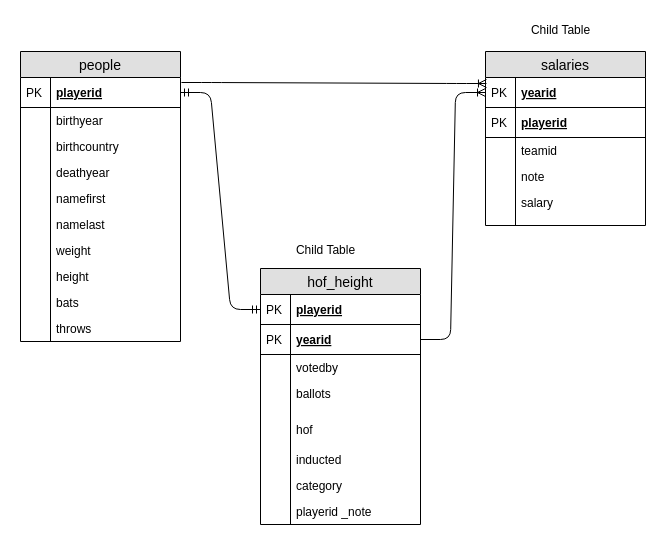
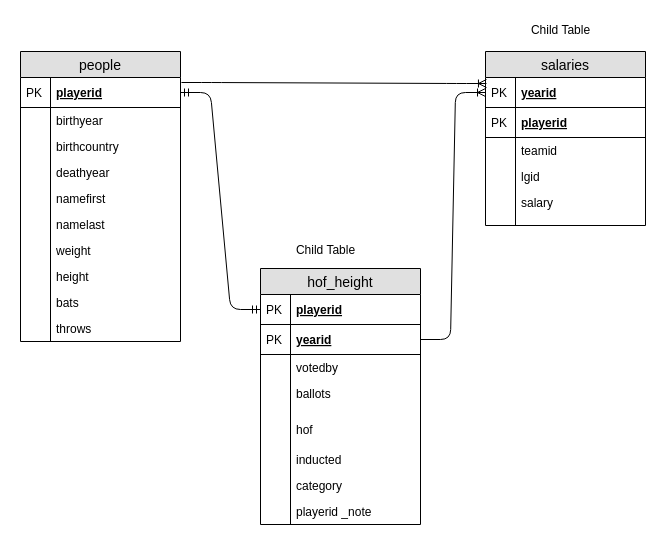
  <mxCell id="0" />
  <mxCell id="1" parent="0" />
  <mxCell id="2" value="people" style="swimlane;fontStyle=0;childLayout=stackLayout;horizontal=1;startSize=26;fillColor=#e0e0e0;horizontalStack=0;resizeParent=1;resizeParentMax=0;resizeLast=0;collapsible=1;marginBottom=0;swimlaneFillColor=#ffffff;align=center;fontSize=14;" parent="1" vertex="1"><mxGeometry x="20" y="51" width="160" height="290" as="geometry" /></mxCell>
  <mxCell id="3" value="playerid" style="shape=partialRectangle;top=0;left=0;right=0;bottom=1;align=left;verticalAlign=middle;fillColor=none;spacingLeft=34;spacingRight=4;overflow=hidden;rotatable=0;points=[[0,0.5],[1,0.5]];portConstraint=eastwest;dropTarget=0;fontStyle=5;fontSize=12;" parent="2" vertex="1"><mxGeometry y="26" width="160" height="30" as="geometry" /></mxCell>
  <mxCell id="4" value="PK" style="shape=partialRectangle;top=0;left=0;bottom=0;fillColor=none;align=left;verticalAlign=middle;spacingLeft=4;spacingRight=4;overflow=hidden;rotatable=0;points=[];portConstraint=eastwest;part=1;fontSize=12;" parent="3" vertex="1" connectable="0"><mxGeometry width="30" height="30" as="geometry" /></mxCell>
  <mxCell id="5" value="birthyear" style="shape=partialRectangle;top=0;left=0;right=0;bottom=0;align=left;verticalAlign=top;fillColor=none;spacingLeft=34;spacingRight=4;overflow=hidden;rotatable=0;points=[[0,0.5],[1,0.5]];portConstraint=eastwest;dropTarget=0;fontSize=12;" parent="2" vertex="1"><mxGeometry y="56" width="160" height="26" as="geometry" /></mxCell>
  <mxCell id="6" value="" style="shape=partialRectangle;top=0;left=0;bottom=0;fillColor=none;align=left;verticalAlign=top;spacingLeft=4;spacingRight=4;overflow=hidden;rotatable=0;points=[];portConstraint=eastwest;part=1;fontSize=12;" parent="5" vertex="1" connectable="0"><mxGeometry width="30" height="26" as="geometry" /></mxCell>
  <mxCell id="7" value="birthcountry" style="shape=partialRectangle;top=0;left=0;right=0;bottom=0;align=left;verticalAlign=top;fillColor=none;spacingLeft=34;spacingRight=4;overflow=hidden;rotatable=0;points=[[0,0.5],[1,0.5]];portConstraint=eastwest;dropTarget=0;fontSize=12;" parent="2" vertex="1"><mxGeometry y="82" width="160" height="26" as="geometry" /></mxCell>
  <mxCell id="8" value="" style="shape=partialRectangle;top=0;left=0;bottom=0;fillColor=none;align=left;verticalAlign=top;spacingLeft=4;spacingRight=4;overflow=hidden;rotatable=0;points=[];portConstraint=eastwest;part=1;fontSize=12;" parent="7" vertex="1" connectable="0"><mxGeometry width="30" height="26" as="geometry" /></mxCell>
  <mxCell id="9" value="deathyear" style="shape=partialRectangle;top=0;left=0;right=0;bottom=0;align=left;verticalAlign=top;fillColor=none;spacingLeft=34;spacingRight=4;overflow=hidden;rotatable=0;points=[[0,0.5],[1,0.5]];portConstraint=eastwest;dropTarget=0;fontSize=12;" parent="2" vertex="1"><mxGeometry y="108" width="160" height="26" as="geometry" /></mxCell>
  <mxCell id="10" value="" style="shape=partialRectangle;top=0;left=0;bottom=0;fillColor=none;align=left;verticalAlign=top;spacingLeft=4;spacingRight=4;overflow=hidden;rotatable=0;points=[];portConstraint=eastwest;part=1;fontSize=12;" parent="9" vertex="1" connectable="0"><mxGeometry width="30" height="26" as="geometry" /></mxCell>
  <mxCell id="11" value="namefirst" style="shape=partialRectangle;top=0;left=0;right=0;bottom=0;align=left;verticalAlign=top;fillColor=none;spacingLeft=34;spacingRight=4;overflow=hidden;rotatable=0;points=[[0,0.5],[1,0.5]];portConstraint=eastwest;dropTarget=0;fontSize=12;" parent="2" vertex="1"><mxGeometry y="134" width="160" height="26" as="geometry" /></mxCell>
  <mxCell id="12" value="" style="shape=partialRectangle;top=0;left=0;bottom=0;fillColor=none;align=left;verticalAlign=top;spacingLeft=4;spacingRight=4;overflow=hidden;rotatable=0;points=[];portConstraint=eastwest;part=1;fontSize=12;" parent="11" vertex="1" connectable="0"><mxGeometry width="30" height="26" as="geometry" /></mxCell>
  <mxCell id="13" value="namelast" style="shape=partialRectangle;top=0;left=0;right=0;bottom=0;align=left;verticalAlign=top;fillColor=none;spacingLeft=34;spacingRight=4;overflow=hidden;rotatable=0;points=[[0,0.5],[1,0.5]];portConstraint=eastwest;dropTarget=0;fontSize=12;" parent="2" vertex="1"><mxGeometry y="160" width="160" height="26" as="geometry" /></mxCell>
  <mxCell id="14" value="" style="shape=partialRectangle;top=0;left=0;bottom=0;fillColor=none;align=left;verticalAlign=top;spacingLeft=4;spacingRight=4;overflow=hidden;rotatable=0;points=[];portConstraint=eastwest;part=1;fontSize=12;" parent="13" vertex="1" connectable="0"><mxGeometry width="30" height="26" as="geometry" /></mxCell>
  <mxCell id="15" value="weight" style="shape=partialRectangle;top=0;left=0;right=0;bottom=0;align=left;verticalAlign=top;fillColor=none;spacingLeft=34;spacingRight=4;overflow=hidden;rotatable=0;points=[[0,0.5],[1,0.5]];portConstraint=eastwest;dropTarget=0;fontSize=12;" parent="2" vertex="1"><mxGeometry y="186" width="160" height="26" as="geometry" /></mxCell>
  <mxCell id="16" value="" style="shape=partialRectangle;top=0;left=0;bottom=0;fillColor=none;align=left;verticalAlign=top;spacingLeft=4;spacingRight=4;overflow=hidden;rotatable=0;points=[];portConstraint=eastwest;part=1;fontSize=12;" parent="15" vertex="1" connectable="0"><mxGeometry width="30" height="26" as="geometry" /></mxCell>
  <mxCell id="17" value="height" style="shape=partialRectangle;top=0;left=0;right=0;bottom=0;align=left;verticalAlign=top;fillColor=none;spacingLeft=34;spacingRight=4;overflow=hidden;rotatable=0;points=[[0,0.5],[1,0.5]];portConstraint=eastwest;dropTarget=0;fontSize=12;" parent="2" vertex="1"><mxGeometry y="212" width="160" height="26" as="geometry" /></mxCell>
  <mxCell id="18" value="" style="shape=partialRectangle;top=0;left=0;bottom=0;fillColor=none;align=left;verticalAlign=top;spacingLeft=4;spacingRight=4;overflow=hidden;rotatable=0;points=[];portConstraint=eastwest;part=1;fontSize=12;" parent="17" vertex="1" connectable="0"><mxGeometry width="30" height="26" as="geometry" /></mxCell>
  <mxCell id="19" value="bats" style="shape=partialRectangle;top=0;left=0;right=0;bottom=0;align=left;verticalAlign=top;fillColor=none;spacingLeft=34;spacingRight=4;overflow=hidden;rotatable=0;points=[[0,0.5],[1,0.5]];portConstraint=eastwest;dropTarget=0;fontSize=12;" parent="2" vertex="1"><mxGeometry y="238" width="160" height="26" as="geometry" /></mxCell>
  <mxCell id="20" value="" style="shape=partialRectangle;top=0;left=0;bottom=0;fillColor=none;align=left;verticalAlign=top;spacingLeft=4;spacingRight=4;overflow=hidden;rotatable=0;points=[];portConstraint=eastwest;part=1;fontSize=12;" parent="19" vertex="1" connectable="0"><mxGeometry width="30" height="26" as="geometry" /></mxCell>
  <mxCell id="21" value="throws" style="shape=partialRectangle;top=0;left=0;right=0;bottom=0;align=left;verticalAlign=top;fillColor=none;spacingLeft=34;spacingRight=4;overflow=hidden;rotatable=0;points=[[0,0.5],[1,0.5]];portConstraint=eastwest;dropTarget=0;fontSize=12;" parent="2" vertex="1"><mxGeometry y="264" width="160" height="26" as="geometry" /></mxCell>
  <mxCell id="22" value="" style="shape=partialRectangle;top=0;left=0;bottom=0;fillColor=none;align=left;verticalAlign=top;spacingLeft=4;spacingRight=4;overflow=hidden;rotatable=0;points=[];portConstraint=eastwest;part=1;fontSize=12;" parent="21" vertex="1" connectable="0"><mxGeometry width="30" height="26" as="geometry" /></mxCell>
  <mxCell id="23" value="salaries" style="swimlane;fontStyle=0;childLayout=stackLayout;horizontal=1;startSize=26;fillColor=#e0e0e0;horizontalStack=0;resizeParent=1;resizeParentMax=0;resizeLast=0;collapsible=1;marginBottom=0;swimlaneFillColor=#ffffff;align=center;fontSize=14;" parent="1" vertex="1"><mxGeometry x="485" y="51" width="160" height="174" as="geometry" /></mxCell>
  <mxCell id="24" value="yearid" style="shape=partialRectangle;top=0;left=0;right=0;bottom=1;align=left;verticalAlign=middle;fillColor=none;spacingLeft=34;spacingRight=4;overflow=hidden;rotatable=0;points=[[0,0.5],[1,0.5]];portConstraint=eastwest;dropTarget=0;fontStyle=5;fontSize=12;" parent="23" vertex="1"><mxGeometry y="26" width="160" height="30" as="geometry" /></mxCell>
  <mxCell id="25" value="PK" style="shape=partialRectangle;top=0;left=0;bottom=0;fillColor=none;align=left;verticalAlign=middle;spacingLeft=4;spacingRight=4;overflow=hidden;rotatable=0;points=[];portConstraint=eastwest;part=1;fontSize=12;" parent="24" vertex="1" connectable="0"><mxGeometry width="30" height="30" as="geometry" /></mxCell>
  <mxCell id="26" value="playerid" style="shape=partialRectangle;top=0;left=0;right=0;bottom=1;align=left;verticalAlign=middle;fillColor=none;spacingLeft=34;spacingRight=4;overflow=hidden;rotatable=0;points=[[0,0.5],[1,0.5]];portConstraint=eastwest;dropTarget=0;fontStyle=5;fontSize=12;" parent="23" vertex="1"><mxGeometry y="56" width="160" height="30" as="geometry" /></mxCell>
  <mxCell id="27" value="PK" style="shape=partialRectangle;top=0;left=0;bottom=0;fillColor=none;align=left;verticalAlign=middle;spacingLeft=4;spacingRight=4;overflow=hidden;rotatable=0;points=[];portConstraint=eastwest;part=1;fontSize=12;" parent="26" vertex="1" connectable="0"><mxGeometry width="30" height="30" as="geometry" /></mxCell>
  <mxCell id="28" value="teamid" style="shape=partialRectangle;top=0;left=0;right=0;bottom=0;align=left;verticalAlign=top;fillColor=none;spacingLeft=34;spacingRight=4;overflow=hidden;rotatable=0;points=[[0,0.5],[1,0.5]];portConstraint=eastwest;dropTarget=0;fontSize=12;" parent="23" vertex="1"><mxGeometry y="86" width="160" height="26" as="geometry" /></mxCell>
  <mxCell id="29" value="" style="shape=partialRectangle;top=0;left=0;bottom=0;fillColor=none;align=left;verticalAlign=top;spacingLeft=4;spacingRight=4;overflow=hidden;rotatable=0;points=[];portConstraint=eastwest;part=1;fontSize=12;" parent="28" vertex="1" connectable="0"><mxGeometry width="30" height="26" as="geometry" /></mxCell>
- <mxCell id="30" value="note" style="shape=partialRectangle;top=0;left=0;right=0;bottom=0;align=left;verticalAlign=top;fillColor=none;spacingLeft=34;spacingRight=4;overflow=hidden;rotatable=0;points=[[0,0.5],[1,0.5]];portConstraint=eastwest;dropTarget=0;fontSize=12;" parent="23" vertex="1"><mxGeometry y="112" width="160" height="26" as="geometry" /></mxCell>
+ <mxCell id="30" value="lgid" style="shape=partialRectangle;top=0;left=0;right=0;bottom=0;align=left;verticalAlign=top;fillColor=none;spacingLeft=34;spacingRight=4;overflow=hidden;rotatable=0;points=[[0,0.5],[1,0.5]];portConstraint=eastwest;dropTarget=0;fontSize=12;" parent="23" vertex="1"><mxGeometry y="112" width="160" height="26" as="geometry" /></mxCell>
  <mxCell id="31" value="" style="shape=partialRectangle;top=0;left=0;bottom=0;fillColor=none;align=left;verticalAlign=top;spacingLeft=4;spacingRight=4;overflow=hidden;rotatable=0;points=[];portConstraint=eastwest;part=1;fontSize=12;" parent="30" vertex="1" connectable="0"><mxGeometry width="30" height="26" as="geometry" /></mxCell>
  <mxCell id="32" value="salary" style="shape=partialRectangle;top=0;left=0;right=0;bottom=0;align=left;verticalAlign=top;fillColor=none;spacingLeft=34;spacingRight=4;overflow=hidden;rotatable=0;points=[[0,0.5],[1,0.5]];portConstraint=eastwest;dropTarget=0;fontSize=12;" parent="23" vertex="1"><mxGeometry y="138" width="160" height="26" as="geometry" /></mxCell>
  <mxCell id="33" value="" style="shape=partialRectangle;top=0;left=0;bottom=0;fillColor=none;align=left;verticalAlign=top;spacingLeft=4;spacingRight=4;overflow=hidden;rotatable=0;points=[];portConstraint=eastwest;part=1;fontSize=12;" parent="32" vertex="1" connectable="0"><mxGeometry width="30" height="26" as="geometry" /></mxCell>
  <mxCell id="34" value="" style="shape=partialRectangle;top=0;left=0;right=0;bottom=0;align=left;verticalAlign=top;fillColor=none;spacingLeft=34;spacingRight=4;overflow=hidden;rotatable=0;points=[[0,0.5],[1,0.5]];portConstraint=eastwest;dropTarget=0;fontSize=12;" parent="23" vertex="1"><mxGeometry y="164" width="160" height="10" as="geometry" /></mxCell>
  <mxCell id="35" value="" style="shape=partialRectangle;top=0;left=0;bottom=0;fillColor=none;align=left;verticalAlign=top;spacingLeft=4;spacingRight=4;overflow=hidden;rotatable=0;points=[];portConstraint=eastwest;part=1;fontSize=12;" parent="34" vertex="1" connectable="0"><mxGeometry width="30" height="10" as="geometry" /></mxCell>
  <mxCell id="36" value="hof_height" style="swimlane;fontStyle=0;childLayout=stackLayout;horizontal=1;startSize=26;fillColor=#e0e0e0;horizontalStack=0;resizeParent=1;resizeParentMax=0;resizeLast=0;collapsible=1;marginBottom=0;swimlaneFillColor=#ffffff;align=center;fontSize=14;" parent="1" vertex="1"><mxGeometry x="260" y="268" width="160" height="256" as="geometry" /></mxCell>
  <mxCell id="37" value="playerid" style="shape=partialRectangle;top=0;left=0;right=0;bottom=1;align=left;verticalAlign=middle;fillColor=none;spacingLeft=34;spacingRight=4;overflow=hidden;rotatable=0;points=[[0,0.5],[1,0.5]];portConstraint=eastwest;dropTarget=0;fontStyle=5;fontSize=12;" parent="36" vertex="1"><mxGeometry y="26" width="160" height="30" as="geometry" /></mxCell>
  <mxCell id="38" value="PK" style="shape=partialRectangle;top=0;left=0;bottom=0;fillColor=none;align=left;verticalAlign=middle;spacingLeft=4;spacingRight=4;overflow=hidden;rotatable=0;points=[];portConstraint=eastwest;part=1;fontSize=12;" parent="37" vertex="1" connectable="0"><mxGeometry width="30" height="30" as="geometry" /></mxCell>
  <mxCell id="39" value="yearid" style="shape=partialRectangle;top=0;left=0;right=0;bottom=1;align=left;verticalAlign=middle;fillColor=none;spacingLeft=34;spacingRight=4;overflow=hidden;rotatable=0;points=[[0,0.5],[1,0.5]];portConstraint=eastwest;dropTarget=0;fontStyle=5;fontSize=12;" parent="36" vertex="1"><mxGeometry y="56" width="160" height="30" as="geometry" /></mxCell>
  <mxCell id="40" value="PK" style="shape=partialRectangle;top=0;left=0;bottom=0;fillColor=none;align=left;verticalAlign=middle;spacingLeft=4;spacingRight=4;overflow=hidden;rotatable=0;points=[];portConstraint=eastwest;part=1;fontSize=12;" parent="39" vertex="1" connectable="0"><mxGeometry width="30" height="30" as="geometry" /></mxCell>
  <mxCell id="41" value="votedby" style="shape=partialRectangle;top=0;left=0;right=0;bottom=0;align=left;verticalAlign=top;fillColor=none;spacingLeft=34;spacingRight=4;overflow=hidden;rotatable=0;points=[[0,0.5],[1,0.5]];portConstraint=eastwest;dropTarget=0;fontSize=12;" parent="36" vertex="1"><mxGeometry y="86" width="160" height="26" as="geometry" /></mxCell>
  <mxCell id="42" value="" style="shape=partialRectangle;top=0;left=0;bottom=0;fillColor=none;align=left;verticalAlign=top;spacingLeft=4;spacingRight=4;overflow=hidden;rotatable=0;points=[];portConstraint=eastwest;part=1;fontSize=12;" parent="41" vertex="1" connectable="0"><mxGeometry width="30" height="26" as="geometry" /></mxCell>
  <mxCell id="43" value="ballots" style="shape=partialRectangle;top=0;left=0;right=0;bottom=0;align=left;verticalAlign=top;fillColor=none;spacingLeft=34;spacingRight=4;overflow=hidden;rotatable=0;points=[[0,0.5],[1,0.5]];portConstraint=eastwest;dropTarget=0;fontSize=12;" parent="36" vertex="1"><mxGeometry y="112" width="160" height="26" as="geometry" /></mxCell>
  <mxCell id="44" value="" style="shape=partialRectangle;top=0;left=0;bottom=0;fillColor=none;align=left;verticalAlign=top;spacingLeft=4;spacingRight=4;overflow=hidden;rotatable=0;points=[];portConstraint=eastwest;part=1;fontSize=12;" parent="43" vertex="1" connectable="0"><mxGeometry width="30" height="26" as="geometry" /></mxCell>
  <mxCell id="45" value="" style="shape=partialRectangle;top=0;left=0;right=0;bottom=0;align=left;verticalAlign=top;fillColor=none;spacingLeft=34;spacingRight=4;overflow=hidden;rotatable=0;points=[[0,0.5],[1,0.5]];portConstraint=eastwest;dropTarget=0;fontSize=12;" parent="36" vertex="1"><mxGeometry y="138" width="160" height="10" as="geometry" /></mxCell>
  <mxCell id="46" value="" style="shape=partialRectangle;top=0;left=0;bottom=0;fillColor=none;align=left;verticalAlign=top;spacingLeft=4;spacingRight=4;overflow=hidden;rotatable=0;points=[];portConstraint=eastwest;part=1;fontSize=12;" parent="45" vertex="1" connectable="0"><mxGeometry width="30" height="10" as="geometry" /></mxCell>
  <mxCell id="47" value="hof" style="shape=partialRectangle;top=0;left=0;right=0;bottom=0;align=left;verticalAlign=top;fillColor=none;spacingLeft=34;spacingRight=4;overflow=hidden;rotatable=0;points=[[0,0.5],[1,0.5]];portConstraint=eastwest;dropTarget=0;fontSize=12;" parent="36" vertex="1"><mxGeometry y="148" width="160" height="30" as="geometry" /></mxCell>
  <mxCell id="48" value="" style="shape=partialRectangle;top=0;left=0;bottom=0;fillColor=none;align=left;verticalAlign=top;spacingLeft=4;spacingRight=4;overflow=hidden;rotatable=0;points=[];portConstraint=eastwest;part=1;fontSize=12;" parent="47" vertex="1" connectable="0"><mxGeometry width="30" height="30.0" as="geometry" /></mxCell>
  <mxCell id="49" value="inducted" style="shape=partialRectangle;top=0;left=0;right=0;bottom=0;align=left;verticalAlign=top;fillColor=none;spacingLeft=34;spacingRight=4;overflow=hidden;rotatable=0;points=[[0,0.5],[1,0.5]];portConstraint=eastwest;dropTarget=0;fontSize=12;" parent="36" vertex="1"><mxGeometry y="178" width="160" height="26" as="geometry" /></mxCell>
  <mxCell id="50" value="" style="shape=partialRectangle;top=0;left=0;bottom=0;fillColor=none;align=left;verticalAlign=top;spacingLeft=4;spacingRight=4;overflow=hidden;rotatable=0;points=[];portConstraint=eastwest;part=1;fontSize=12;" parent="49" vertex="1" connectable="0"><mxGeometry width="30" height="26" as="geometry" /></mxCell>
  <mxCell id="51" value="category" style="shape=partialRectangle;top=0;left=0;right=0;bottom=0;align=left;verticalAlign=top;fillColor=none;spacingLeft=34;spacingRight=4;overflow=hidden;rotatable=0;points=[[0,0.5],[1,0.5]];portConstraint=eastwest;dropTarget=0;fontSize=12;" parent="36" vertex="1"><mxGeometry y="204" width="160" height="26" as="geometry" /></mxCell>
  <mxCell id="52" value="" style="shape=partialRectangle;top=0;left=0;bottom=0;fillColor=none;align=left;verticalAlign=top;spacingLeft=4;spacingRight=4;overflow=hidden;rotatable=0;points=[];portConstraint=eastwest;part=1;fontSize=12;" parent="51" vertex="1" connectable="0"><mxGeometry width="30" height="26" as="geometry" /></mxCell>
  <mxCell id="53" value="playerid _note" style="shape=partialRectangle;top=0;left=0;right=0;bottom=0;align=left;verticalAlign=top;fillColor=none;spacingLeft=34;spacingRight=4;overflow=hidden;rotatable=0;points=[[0,0.5],[1,0.5]];portConstraint=eastwest;dropTarget=0;fontSize=12;" parent="36" vertex="1"><mxGeometry y="230" width="160" height="26" as="geometry" /></mxCell>
  <mxCell id="54" value="" style="shape=partialRectangle;top=0;left=0;bottom=0;fillColor=none;align=left;verticalAlign=top;spacingLeft=4;spacingRight=4;overflow=hidden;rotatable=0;points=[];portConstraint=eastwest;part=1;fontSize=12;" parent="53" vertex="1" connectable="0"><mxGeometry width="30" height="26" as="geometry" /></mxCell>
  <mxCell id="55" value="" style="edgeStyle=entityRelationEdgeStyle;fontSize=12;html=1;endArrow=ERmandOne;startArrow=ERmandOne;exitX=1;exitY=0.5;exitDx=0;exitDy=0;entryX=0;entryY=0.5;entryDx=0;entryDy=0;" parent="1" source="3" target="37" edge="1"><mxGeometry width="100" height="100" relative="1" as="geometry"><mxPoint x="225" y="620" as="sourcePoint" /><mxPoint x="325" y="520" as="targetPoint" /></mxGeometry></mxCell>
  <mxCell id="56" value="" style="edgeStyle=entityRelationEdgeStyle;fontSize=12;html=1;endArrow=ERoneToMany;entryX=0.006;entryY=0.2;entryDx=0;entryDy=0;exitX=1.006;exitY=0.167;exitDx=0;exitDy=0;exitPerimeter=0;entryPerimeter=0;" parent="1" source="3" target="24" edge="1"><mxGeometry width="100" height="100" relative="1" as="geometry"><mxPoint x="165" y="279" as="sourcePoint" /><mxPoint x="165" y="51" as="targetPoint" /></mxGeometry></mxCell>
  <mxCell id="57" value="" style="edgeStyle=entityRelationEdgeStyle;fontSize=12;html=1;endArrow=ERoneToMany;exitX=1;exitY=0.5;exitDx=0;exitDy=0;entryX=0;entryY=0.5;entryDx=0;entryDy=0;" parent="1" source="39" target="24" edge="1"><mxGeometry width="100" height="100" relative="1" as="geometry"><mxPoint x="705" y="290" as="sourcePoint" /><mxPoint x="450" y="120" as="targetPoint" /></mxGeometry></mxCell>
  <mxCell id="58" value="Child Table" style="text;html=1;resizable=0;autosize=1;align=center;verticalAlign=middle;points=[];fillColor=none;strokeColor=none;rounded=0;" vertex="1" parent="1"><mxGeometry x="290" y="240" width="70" height="20" as="geometry" /></mxCell>
  <mxCell id="59" value="Child Table" style="text;html=1;resizable=0;autosize=1;align=center;verticalAlign=middle;points=[];fillColor=none;strokeColor=none;rounded=0;" vertex="1" parent="1"><mxGeometry x="525" y="20" width="70" height="20" as="geometry" /></mxCell>
